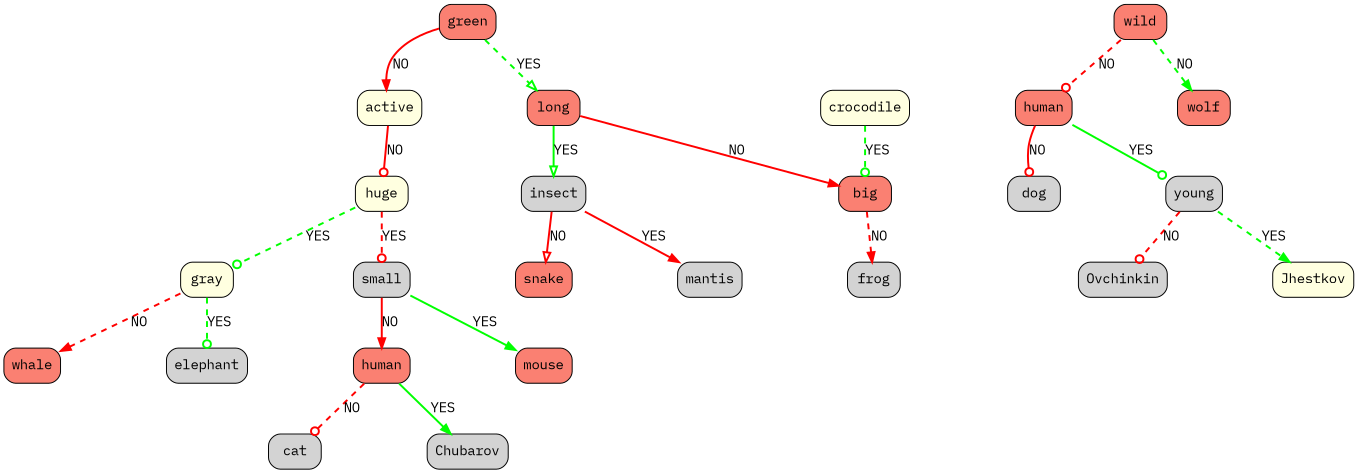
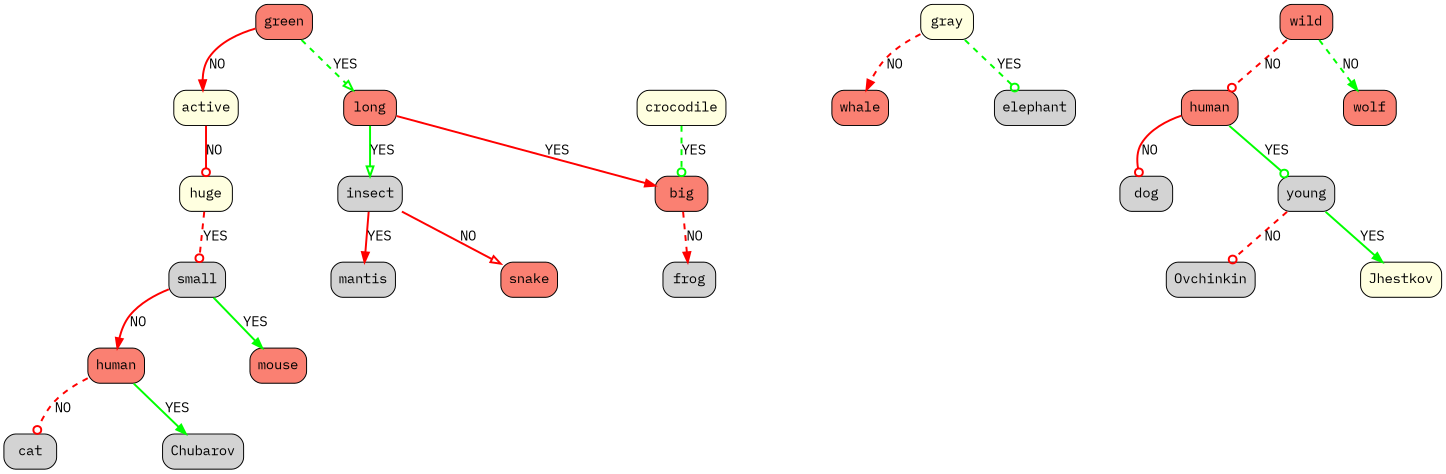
  digraph {
    fontname="IBM Plex Mono"
    nodesep=1.5
    rankdir=TB
    node [fillcolor=salmon fontname="IBM Plex Mono" shape=Mrecord style=filled]
    edge [arrowhead=normal color=red fontname="IBM Plex Mono" penwidth=2.0 style=dashed]
    n1 [label=green]
    n2 [fillcolor=lightyellow label=active]
    n3 [label=long]
    n4 [fillcolor=lightyellow label=huge]
    n5 [label=big]
    n6 [fillcolor=lightgrey label=insect]
    n7 [fillcolor=lightgrey label=small]
    n8 [fillcolor=lightyellow label=gray]
    n9 [label=wild]
    n10 [label=human]
    n11 [label=wolf]
    n12 [label=human]
    n13 [label=mouse]
    n14 [label=whale]
    n15 [fillcolor=lightgrey label=elephant]
    n16 [fillcolor=lightgrey label=cat]
    n17 [fillcolor=lightgrey label=Chubarov]
    n18 [fillcolor=lightgrey label=dog]
    n19 [fillcolor=lightgrey label=young]
    n20 [fillcolor=lightgrey label=Ovchinkin]
    n21 [fillcolor=lightyellow label=Jhestkov]
    n22 [fillcolor=lightgrey label=frog]
    n23 [label=snake]
    n24 [fillcolor=lightgrey label=mantis]
    n25 [fillcolor=lightyellow label=crocodile]
    n1 -> n2 [label=NO style=solid]
    n1 -> n3 [arrowhead=onormal color=green label=YES]
    n2 -> n4 [arrowhead=odot label=NO style=solid]
-   n3 -> n5 [label=NO style=solid]
+   n3 -> n5 [label=YES style=solid]
    n3 -> n6 [arrowhead=onormal color=green label=YES style=solid]
    n4 -> n7 [arrowhead=odot label=YES]
-   n4 -> n8 [arrowhead=odot color=green label=YES]
    n5 -> n22 [label=NO]
    n6 -> n23 [arrowhead=onormal label=NO style=solid]
    n6 -> n24 [label=YES style=solid]
    n7 -> n12 [label=NO style=solid]
    n7 -> n13 [color=green label=YES style=solid]
    n8 -> n14 [label=NO]
    n8 -> n15 [arrowhead=odot color=green label=YES]
    n9 -> n10 [arrowhead=odot label=NO]
    n9 -> n11 [color=green label=NO]
    n10 -> n18 [arrowhead=odot label=NO style=solid]
    n10 -> n19 [arrowhead=odot color=green label=YES style=solid]
    n12 -> n16 [arrowhead=odot label=NO]
    n12 -> n17 [color=green label=YES style=solid]
    n19 -> n20 [arrowhead=odot label=NO]
-   n19 -> n21 [color=green label=YES]
+   n19 -> n21 [color=green label=YES style=solid]
    n25 -> n5 [arrowhead=odot color=green label=YES]
  }
